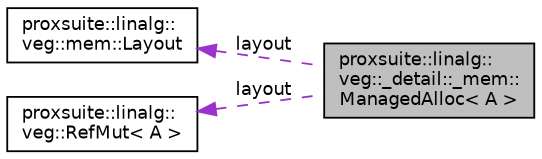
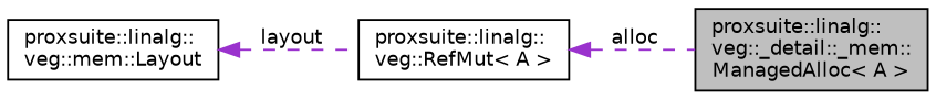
  digraph {
    rankdir=LR
    node [color=black fontname=Helvetica fontsize=10 shape=record]
    edge [color=darkorchid3 dir=back fontname=Helvetica fontsize=10 labelfontname=Helvetica labelfontsize=10 style=dashed]
    n1 [fillcolor=grey75 fontcolor=black height=0.2 label="proxsuite::linalg::\lveg::_detail::_mem::\lManagedAlloc\< A \>" style=filled width=0.4]
    n2 [height=0.2 label="proxsuite::linalg::\lveg::mem::Layout" width=0.4]
    n3 [height=0.2 label="proxsuite::linalg::\lveg::RefMut\< A \>" width=0.4]
-   n2 -> n1 [label=" layout"]
-   n3 -> n1 [label=" layout"]
+   n2 -> n3 [label=" layout"]
+   n3 -> n1 [label=" alloc"]
  }
